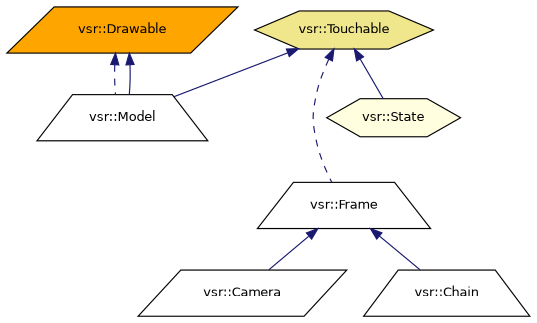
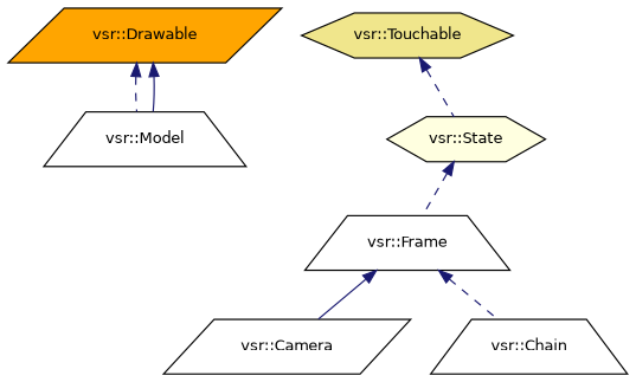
  digraph {
    node [color=black fillcolor=white fontname=Helvetica fontsize=11 shape=trapezium style=filled]
    edge [color=midnightblue dir=back fontname=Helvetica fontsize=11 labelfontname=Helvetica labelfontsize=11 style=solid]
    n1 [fillcolor=orange fontcolor=black height=0.2 label="vsr::Drawable" shape=parallelogram width=0.4]
    n2 [height=0.2 label="vsr::Model" width=0.4]
    n3 [fillcolor=khaki height=0.2 label="vsr::Touchable" shape=hexagon width=0.4]
    n4 [height=0.2 label="vsr::Frame" width=0.4]
    n5 [fillcolor=lightyellow height=0.2 label="vsr::State" shape=hexagon width=0.4]
    n6 [height=0.2 label="vsr::Camera" shape=parallelogram width=0.4]
    n7 [height=0.2 label="vsr::Chain" width=0.4]
    n1 -> n2 [style=dashed]
    n1 -> n2
-   n3 -> n2
-   n3 -> n4 [style=dashed]
-   n3 -> n5
+   n5 -> n4 [style=dashed]
+   n3 -> n5 [style=dashed]
    n4 -> n6
-   n4 -> n7
+   n4 -> n7 [style=dashed]
  }
